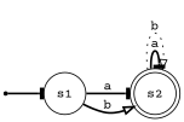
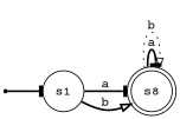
  digraph {
    rankdir=LR
    fontname="Courier Prime"
    node [fontname="Courier Prime"]
    edge [style=bold arrowhead=tee fontname="Courier Prime"]
-   s2 [shape=doublecircle]
+   s2 [shape=doublecircle label=s8]
    qi [shape=point]
    s1 [shape=circle]
    s2 -> s2 [label=a]
    s2 -> s2 [label=b style=dotted arrowhead=onormal]
    qi -> s1
    s1 -> s2 [label=a]
    s1 -> s2 [label=b arrowhead=onormal]
  }
